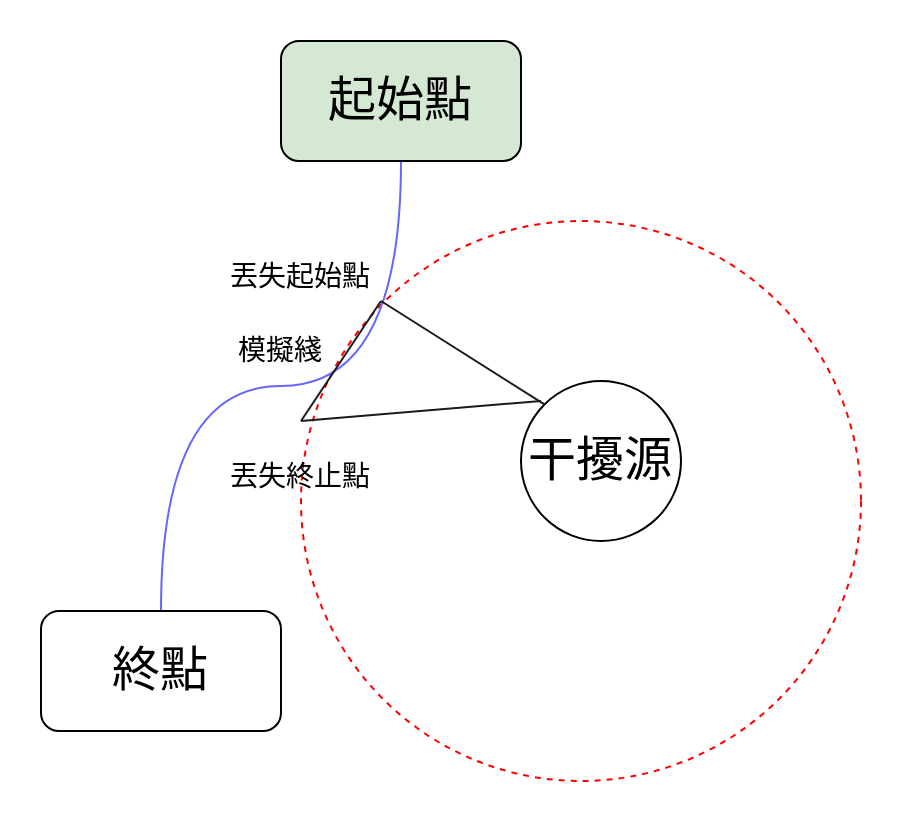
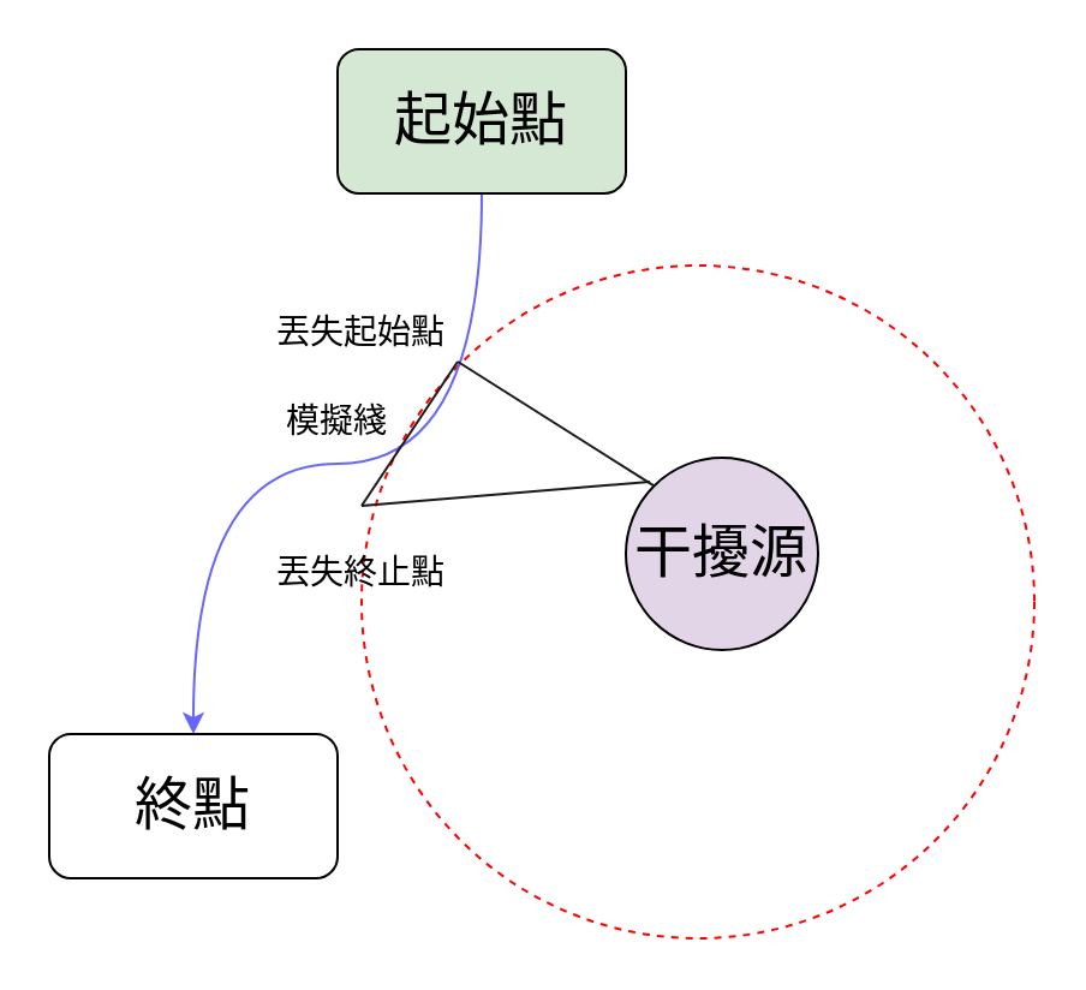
  <mxCell id="0" />
  <mxCell id="1" parent="0" />
  <mxCell id="2" value="" style="ellipse;whiteSpace=wrap;html=1;aspect=fixed;dashed=1;strokeColor=#FF0000;" vertex="1" parent="1"><mxGeometry x="150" y="110" width="280" height="280" as="geometry" /></mxCell>
- <mxCell id="3" value="" style="curved=1;endArrow=none;html=1;rounded=0;entryX=0.5;entryY=0;entryDx=0;entryDy=0;strokeColor=#6666FF;edgeStyle=orthogonalEdgeStyle;exitX=0.5;exitY=1;exitDx=0;exitDy=0;" edge="1" parent="1" source="5" target="6"><mxGeometry width="50" height="50" relative="1" as="geometry"><mxPoint x="110" y="80" as="sourcePoint" /><mxPoint x="70" y="310" as="targetPoint" /></mxGeometry></mxCell>
- <mxCell id="4" value="&lt;font style=&quot;font-size: 24px&quot;&gt;干擾源&lt;/font&gt;" style="ellipse;whiteSpace=wrap;html=1;aspect=fixed;" vertex="1" parent="1"><mxGeometry x="260" y="190" width="80" height="80" as="geometry" /></mxCell>
+ <mxCell id="3" value="" style="curved=1;endArrow=classic;html=1;rounded=0;entryX=0.5;entryY=0;entryDx=0;entryDy=0;strokeColor=#6666FF;edgeStyle=orthogonalEdgeStyle;exitX=0.5;exitY=1;exitDx=0;exitDy=0;" edge="1" parent="1" source="5" target="6"><mxGeometry width="50" height="50" relative="1" as="geometry"><mxPoint x="110" y="80" as="sourcePoint" /><mxPoint x="70" y="310" as="targetPoint" /></mxGeometry></mxCell>
+ <mxCell id="4" value="&lt;font style=&quot;font-size: 24px&quot;&gt;干擾源&lt;/font&gt;" style="ellipse;whiteSpace=wrap;html=1;aspect=fixed;fillColor=#e1d5e7;" vertex="1" parent="1"><mxGeometry x="260" y="190" width="80" height="80" as="geometry" /></mxCell>
  <mxCell id="5" value="&lt;font style=&quot;font-size: 24px&quot;&gt;起始點&lt;/font&gt;" style="rounded=1;whiteSpace=wrap;html=1;fillColor=#d5e8d4;" vertex="1" parent="1"><mxGeometry x="140" y="20" width="120" height="60" as="geometry" /></mxCell>
  <mxCell id="6" value="&lt;font style=&quot;font-size: 24px&quot;&gt;終點&lt;/font&gt;" style="rounded=1;whiteSpace=wrap;html=1;" vertex="1" parent="1"><mxGeometry x="20" y="305" width="120" height="60" as="geometry" /></mxCell>
  <mxCell id="7" value="" style="endArrow=none;html=1;rounded=0;strokeColor=#1A1A1A;curved=1;entryX=0;entryY=0;entryDx=0;entryDy=0;" edge="1" parent="1" target="4"><mxGeometry width="50" height="50" relative="1" as="geometry"><mxPoint x="190" y="150" as="sourcePoint" /><mxPoint x="350" y="200" as="targetPoint" /></mxGeometry></mxCell>
  <mxCell id="8" value="" style="endArrow=none;html=1;rounded=0;strokeColor=#1A1A1A;curved=1;" edge="1" parent="1"><mxGeometry width="50" height="50" relative="1" as="geometry"><mxPoint x="150" y="210" as="sourcePoint" /><mxPoint x="270" y="200" as="targetPoint" /></mxGeometry></mxCell>
  <mxCell id="9" value="" style="endArrow=none;html=1;rounded=0;strokeColor=#1A1A1A;curved=1;" edge="1" parent="1"><mxGeometry width="50" height="50" relative="1" as="geometry"><mxPoint x="150" y="210" as="sourcePoint" /><mxPoint x="190" y="150" as="targetPoint" /></mxGeometry></mxCell>
  <mxCell id="10" value="&lt;font style=&quot;font-size: 14px&quot;&gt;丟失起始點&lt;/font&gt;" style="text;html=1;strokeColor=none;fillColor=none;align=center;verticalAlign=middle;whiteSpace=wrap;rounded=0;dashed=1;fontSize=24;" vertex="1" parent="1"><mxGeometry x="110" y="120" width="80" height="30" as="geometry" /></mxCell>
  <mxCell id="11" value="&lt;font style=&quot;font-size: 14px&quot;&gt;丟失終止點&lt;/font&gt;" style="text;html=1;strokeColor=none;fillColor=none;align=center;verticalAlign=middle;whiteSpace=wrap;rounded=0;dashed=1;fontSize=24;" vertex="1" parent="1"><mxGeometry x="110" y="220" width="80" height="30" as="geometry" /></mxCell>
  <mxCell id="12" value="模擬綫" style="text;html=1;strokeColor=none;fillColor=none;align=center;verticalAlign=middle;whiteSpace=wrap;rounded=0;dashed=1;fontSize=14;" vertex="1" parent="1"><mxGeometry x="110" y="160" width="60" height="30" as="geometry" /></mxCell>
